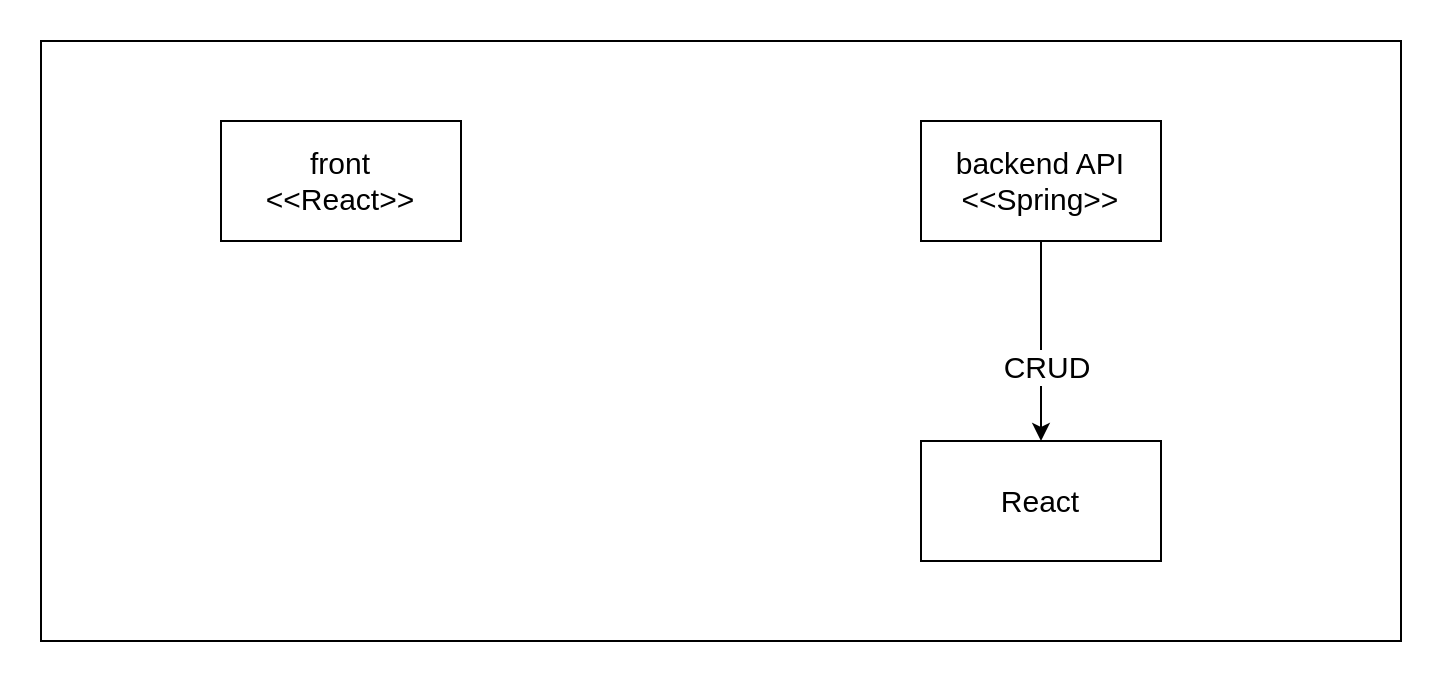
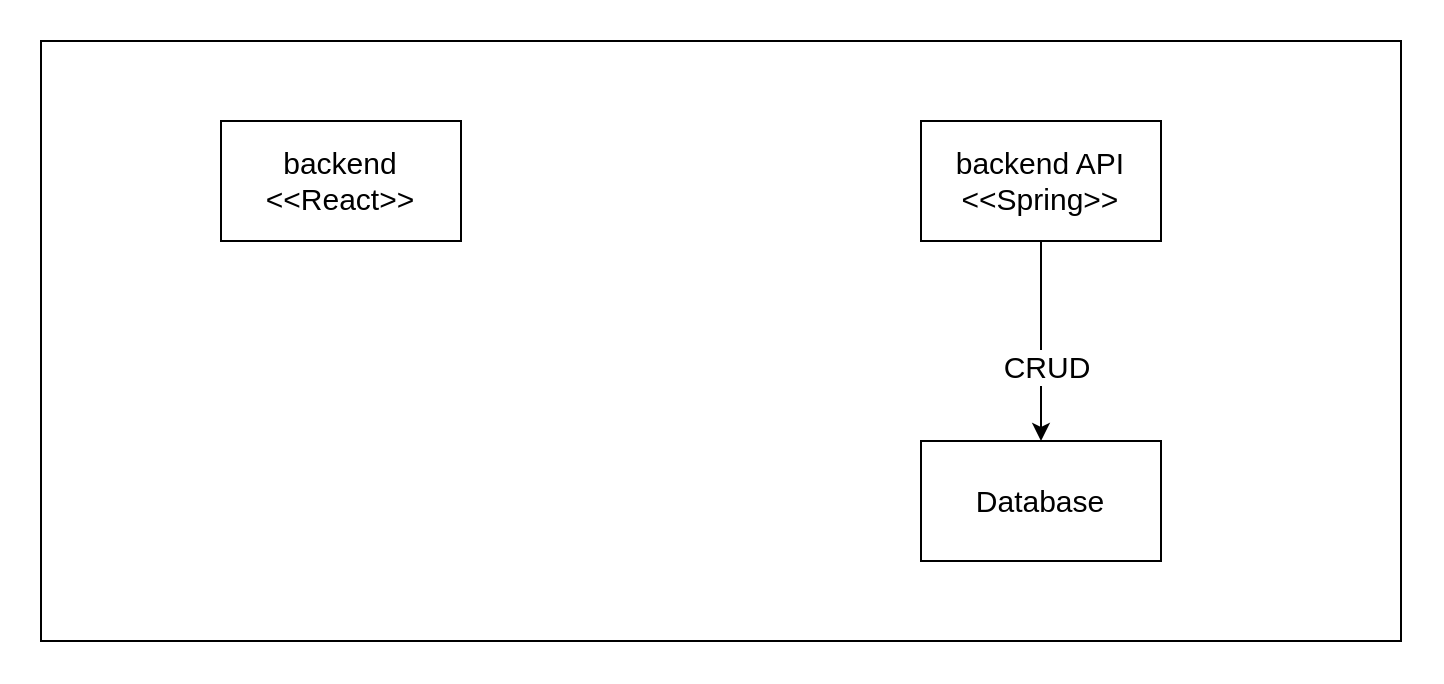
  <mxCell id="0" />
  <mxCell id="1" parent="0" />
  <mxCell id="2" value="" style="whiteSpace=wrap;html=1;fontSize=15;" vertex="1" parent="1"><mxGeometry x="20" y="20" width="680" height="300" as="geometry" /></mxCell>
- <mxCell id="3" value="front&lt;br style=&quot;font-size: 15px;&quot;&gt;&amp;lt;&amp;lt;React&amp;gt;&amp;gt;" style="whiteSpace=wrap;html=1;fontSize=15;" vertex="1" parent="1"><mxGeometry x="110" y="60" width="120" height="60" as="geometry" /></mxCell>
+ <mxCell id="3" value="backend&lt;br style=&quot;font-size: 15px;&quot;&gt;&amp;lt;&amp;lt;React&amp;gt;&amp;gt;" style="whiteSpace=wrap;html=1;fontSize=15;" vertex="1" parent="1"><mxGeometry x="110" y="60" width="120" height="60" as="geometry" /></mxCell>
  <mxCell id="4" style="edgeStyle=none;html=1;entryX=0.5;entryY=0;entryDx=0;entryDy=0;fontSize=15;" edge="1" parent="1" source="6" target="7"><mxGeometry relative="1" as="geometry" /></mxCell>
  <mxCell id="5" value="CRUD" style="edgeLabel;html=1;align=center;verticalAlign=middle;resizable=0;points=[];fontSize=15;" vertex="1" connectable="0" parent="4"><mxGeometry x="0.24" y="2" relative="1" as="geometry"><mxPoint as="offset" /></mxGeometry></mxCell>
  <mxCell id="6" value="backend API&lt;br style=&quot;font-size: 15px;&quot;&gt;&amp;lt;&amp;lt;Spring&amp;gt;&amp;gt;" style="whiteSpace=wrap;html=1;fontSize=15;" vertex="1" parent="1"><mxGeometry x="460" y="60" width="120" height="60" as="geometry" /></mxCell>
- <mxCell id="7" value="React" style="whiteSpace=wrap;html=1;fontSize=15;" vertex="1" parent="1"><mxGeometry x="460" y="220" width="120" height="60" as="geometry" /></mxCell>
+ <mxCell id="7" value="Database" style="whiteSpace=wrap;html=1;fontSize=15;" vertex="1" parent="1"><mxGeometry x="460" y="220" width="120" height="60" as="geometry" /></mxCell>
